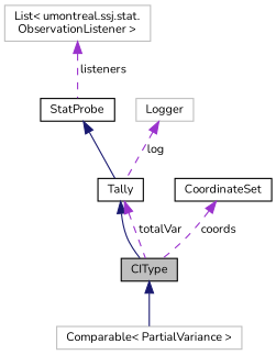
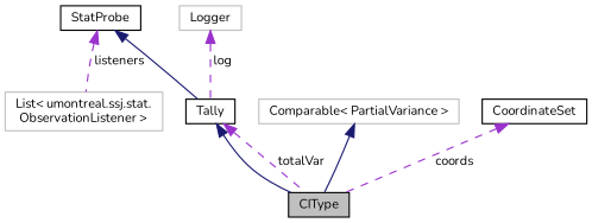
  digraph {
    fontname=Nunito
    node [color=black fontname=Nunito fontsize=10 shape=record]
    edge [color=darkorchid3 dir=back fontname=Nunito fontsize=10 labelfontname=Helvetica labelfontsize=10 style=dashed]
    n1 [fillcolor=grey75 fontcolor=black height=0.2 label=CIType style=filled width=0.4]
    n2 [height=0.2 label=Tally width=0.4]
    n3 [height=0.2 label=StatProbe width=0.4]
    n4 [color=grey75 height=0.2 label="List\< umontreal.ssj.stat.\lObservationListener \>" width=0.4]
    n5 [color=grey75 height=0.2 label=Logger width=0.4]
    n6 [color=grey75 height=0.2 label="Comparable\< PartialVariance \>" width=0.4]
    n7 [height=0.2 label=CoordinateSet width=0.4]
    n2 -> n1 [color=midnightblue style=solid]
    n2 -> n1 [label=" totalVar"]
    n3 -> n2 [color=midnightblue style=solid]
-   n4 -> n3 [label=" listeners"]
+   n3 -> n4 [label=" listeners"]
    n5 -> n2 [label=" log"]
-   n1 -> n6 [color=midnightblue style=solid]
+   n6 -> n1 [color=midnightblue style=solid]
    n7 -> n1 [label=" coords"]
  }
